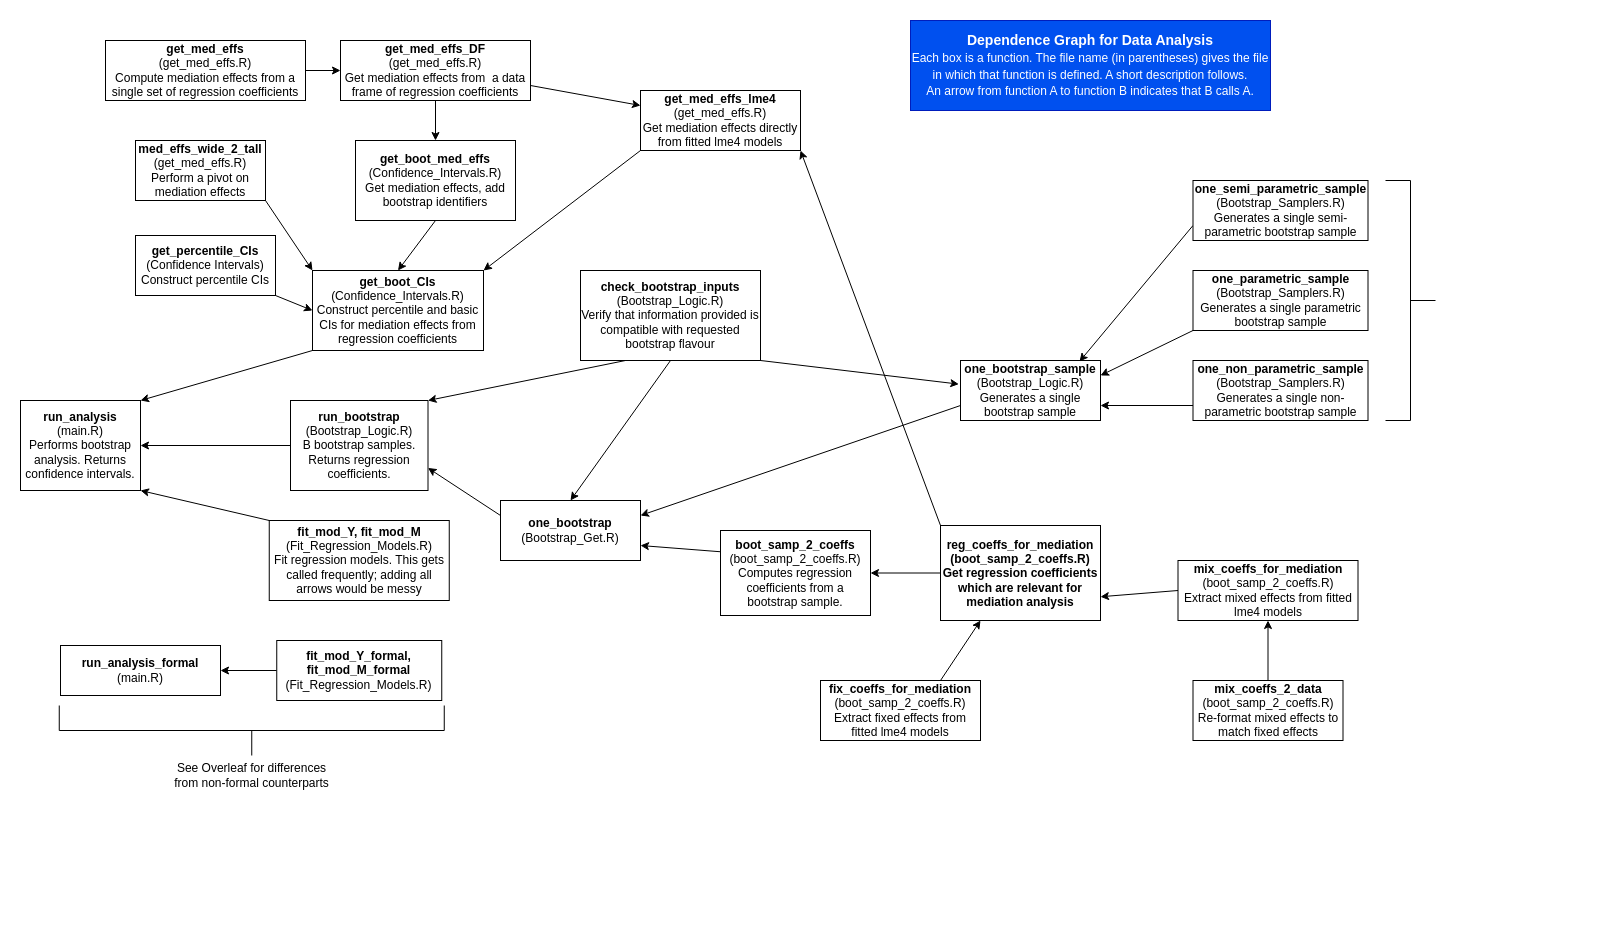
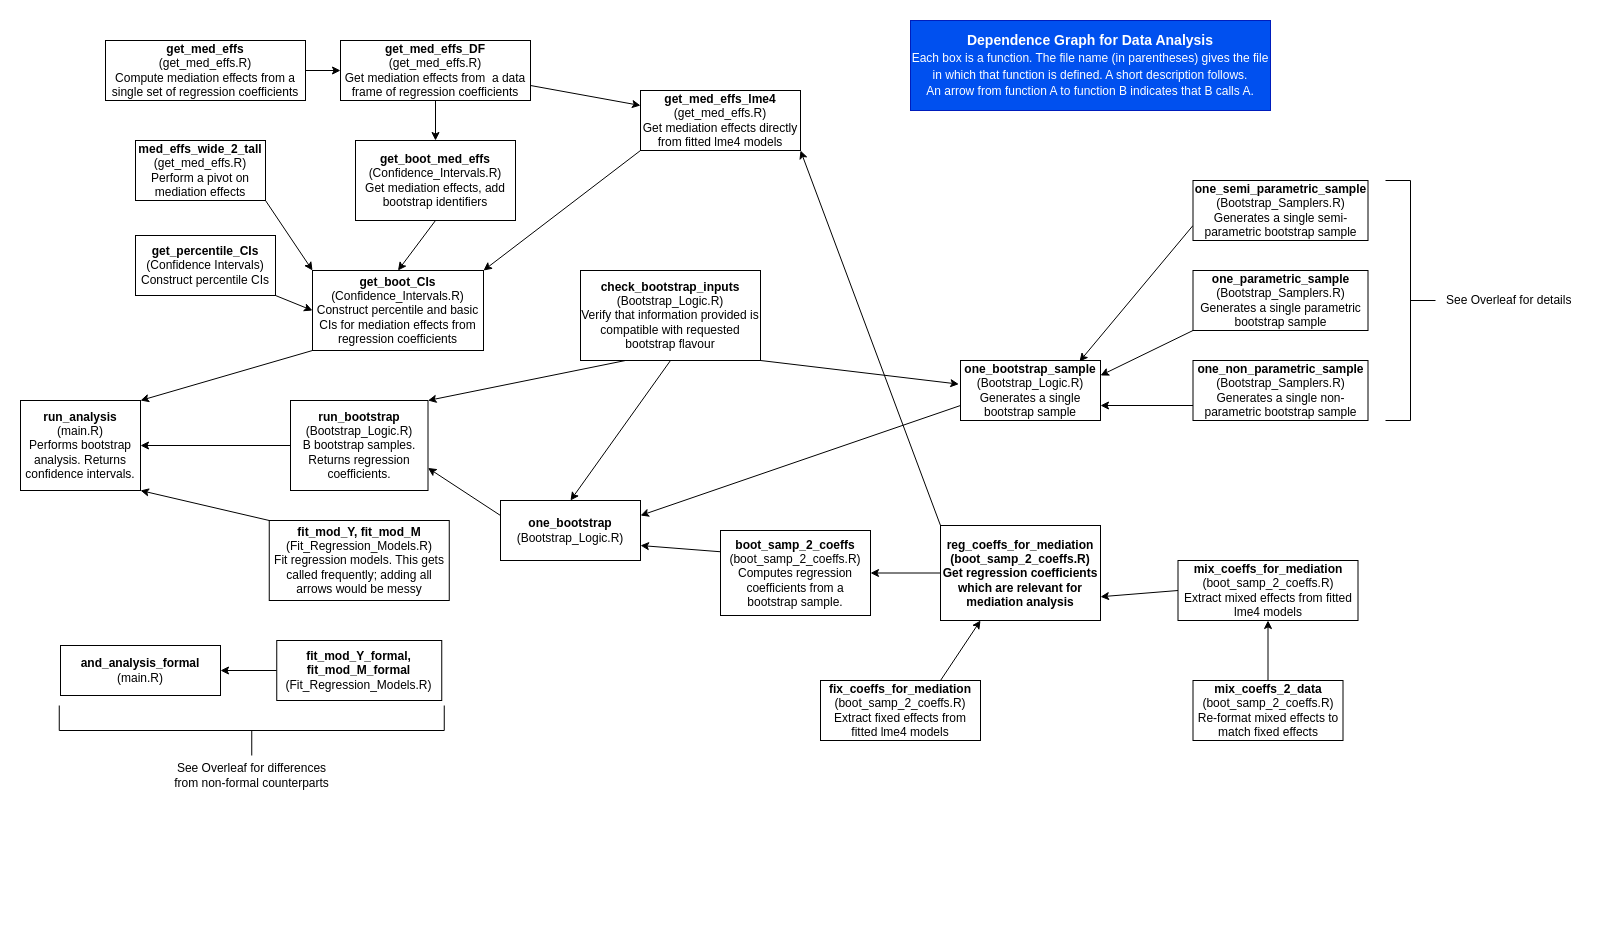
  <mxCell id="0" />
  <mxCell id="1" parent="0" />
  <mxCell id="2" value="&lt;b&gt;run_analysis&lt;br&gt;&lt;/b&gt;(main.R)&lt;br&gt;Performs bootstrap analysis. Returns confidence intervals." style="rounded=0;whiteSpace=wrap;html=1;" parent="1" vertex="1"><mxGeometry x="20" y="400" width="120" height="90" as="geometry" /></mxCell>
  <mxCell id="3" style="edgeStyle=none;html=1;exitX=0;exitY=0;exitDx=0;exitDy=0;entryX=1;entryY=1;entryDx=0;entryDy=0;" parent="1" source="4" target="2" edge="1"><mxGeometry relative="1" as="geometry" /></mxCell>
  <mxCell id="4" value="&lt;b&gt;fit_mod_Y, fit_mod_M&lt;br&gt;&lt;/b&gt;(Fit_Regression_Models.R)&lt;br&gt;Fit regression models. This gets called frequently; adding all arrows would be messy" style="rounded=0;whiteSpace=wrap;html=1;" parent="1" vertex="1"><mxGeometry x="268.75" y="520" width="180" height="80" as="geometry" /></mxCell>
  <mxCell id="5" style="edgeStyle=none;html=1;exitX=0;exitY=0.5;exitDx=0;exitDy=0;entryX=1;entryY=0.5;entryDx=0;entryDy=0;" parent="1" source="6" target="2" edge="1"><mxGeometry relative="1" as="geometry" /></mxCell>
  <mxCell id="6" value="&lt;b&gt;run_bootstrap&lt;br&gt;&lt;/b&gt;(Bootstrap_Logic.R)&lt;br&gt;B bootstrap samples. Returns regression coefficients." style="rounded=0;whiteSpace=wrap;html=1;" parent="1" vertex="1"><mxGeometry x="290" y="400" width="137.5" height="90" as="geometry" /></mxCell>
  <mxCell id="7" style="edgeStyle=none;html=1;exitX=0;exitY=1;exitDx=0;exitDy=0;entryX=1;entryY=0;entryDx=0;entryDy=0;" parent="1" source="8" target="2" edge="1"><mxGeometry relative="1" as="geometry" /></mxCell>
  <mxCell id="8" value="&lt;b&gt;get_boot_CIs&lt;/b&gt;&lt;br&gt;(Confidence_Intervals.R)&lt;br&gt;Construct percentile and basic CIs for mediation effects from regression coefficients" style="rounded=0;whiteSpace=wrap;html=1;" parent="1" vertex="1"><mxGeometry x="312" y="270" width="171" height="80" as="geometry" /></mxCell>
  <mxCell id="9" style="edgeStyle=none;html=1;exitX=0;exitY=0.25;exitDx=0;exitDy=0;entryX=1;entryY=0.75;entryDx=0;entryDy=0;" parent="1" source="10" target="6" edge="1"><mxGeometry relative="1" as="geometry" /></mxCell>
- <mxCell id="10" value="&lt;b&gt;one_bootstrap&lt;br&gt;&lt;/b&gt;(Bootstrap_Get.R)" style="rounded=0;whiteSpace=wrap;html=1;" parent="1" vertex="1"><mxGeometry x="500" y="500" width="140" height="60" as="geometry" /></mxCell>
+ <mxCell id="10" value="&lt;b&gt;one_bootstrap&lt;br&gt;&lt;/b&gt;(Bootstrap_Logic.R)" style="rounded=0;whiteSpace=wrap;html=1;" parent="1" vertex="1"><mxGeometry x="500" y="500" width="140" height="60" as="geometry" /></mxCell>
  <mxCell id="11" style="edgeStyle=none;html=1;exitX=0;exitY=0.75;exitDx=0;exitDy=0;entryX=1;entryY=0.25;entryDx=0;entryDy=0;" parent="1" source="12" target="10" edge="1"><mxGeometry relative="1" as="geometry" /></mxCell>
  <mxCell id="12" value="&lt;b&gt;one_bootstrap_sample&lt;br&gt;&lt;/b&gt;(Bootstrap_Logic.R)&lt;br&gt;Generates a single bootstrap sample" style="rounded=0;whiteSpace=wrap;html=1;" parent="1" vertex="1"><mxGeometry x="960" y="360" width="140" height="60" as="geometry" /></mxCell>
  <mxCell id="13" style="edgeStyle=none;html=1;exitX=0;exitY=0.25;exitDx=0;exitDy=0;entryX=1;entryY=0.75;entryDx=0;entryDy=0;" parent="1" source="14" target="10" edge="1"><mxGeometry relative="1" as="geometry" /></mxCell>
  <mxCell id="14" value="&lt;b&gt;boot_samp_2_coeffs&lt;br&gt;&lt;/b&gt;(boot_samp_2_coeffs.R)&lt;br&gt;Computes regression coefficients from a bootstrap sample." style="rounded=0;whiteSpace=wrap;html=1;" parent="1" vertex="1"><mxGeometry x="720" y="530" width="150" height="85" as="geometry" /></mxCell>
  <mxCell id="15" style="edgeStyle=none;html=1;exitX=0;exitY=0.5;exitDx=0;exitDy=0;entryX=1;entryY=0.5;entryDx=0;entryDy=0;" parent="1" source="17" target="14" edge="1"><mxGeometry relative="1" as="geometry" /></mxCell>
  <mxCell id="16" style="edgeStyle=none;html=1;exitX=0;exitY=0;exitDx=0;exitDy=0;entryX=1;entryY=1;entryDx=0;entryDy=0;" parent="1" source="17" target="47" edge="1"><mxGeometry relative="1" as="geometry" /></mxCell>
  <mxCell id="17" value="&lt;b&gt;reg_coeffs_for_mediation&lt;br&gt;(boot_samp_2_coeffs.R)&lt;br&gt;Get regression coefficients which are relevant for mediation analysis&lt;br&gt;&lt;/b&gt;" style="rounded=0;whiteSpace=wrap;html=1;" parent="1" vertex="1"><mxGeometry x="940" y="525" width="160" height="95" as="geometry" /></mxCell>
  <mxCell id="18" style="edgeStyle=none;html=1;exitX=0.75;exitY=0;exitDx=0;exitDy=0;entryX=0.25;entryY=1;entryDx=0;entryDy=0;" parent="1" source="19" target="17" edge="1"><mxGeometry relative="1" as="geometry" /></mxCell>
  <mxCell id="19" value="&lt;b&gt;fix_coeffs_for_mediation&lt;/b&gt;&lt;br&gt;(boot_samp_2_coeffs.R)&lt;br&gt;Extract fixed effects from fitted lme4 models" style="rounded=0;whiteSpace=wrap;html=1;" parent="1" vertex="1"><mxGeometry x="820" y="680" width="160" height="60" as="geometry" /></mxCell>
  <mxCell id="20" style="edgeStyle=none;html=1;exitX=0;exitY=0.5;exitDx=0;exitDy=0;entryX=1;entryY=0.75;entryDx=0;entryDy=0;" parent="1" source="21" target="17" edge="1"><mxGeometry relative="1" as="geometry" /></mxCell>
  <mxCell id="21" value="&lt;b&gt;mix_coeffs_for_mediation&lt;br&gt;&lt;/b&gt;(boot_samp_2_coeffs.R)&lt;br&gt;Extract mixed effects from fitted lme4 models" style="rounded=0;whiteSpace=wrap;html=1;" parent="1" vertex="1"><mxGeometry x="1177.5" y="560" width="180" height="60" as="geometry" /></mxCell>
  <mxCell id="22" style="edgeStyle=none;html=1;exitX=0.5;exitY=0;exitDx=0;exitDy=0;entryX=0.5;entryY=1;entryDx=0;entryDy=0;" parent="1" source="23" target="21" edge="1"><mxGeometry relative="1" as="geometry" /></mxCell>
  <mxCell id="23" value="&lt;b&gt;mix_coeffs_2_data&lt;/b&gt;&lt;br&gt;(boot_samp_2_coeffs.R)&lt;br&gt;Re-format mixed effects to match fixed effects" style="rounded=0;whiteSpace=wrap;html=1;" parent="1" vertex="1"><mxGeometry x="1192.5" y="680" width="150" height="60" as="geometry" /></mxCell>
  <mxCell id="24" style="edgeStyle=none;html=1;exitX=0.25;exitY=1;exitDx=0;exitDy=0;entryX=1;entryY=0;entryDx=0;entryDy=0;" parent="1" source="27" target="6" edge="1"><mxGeometry relative="1" as="geometry" /></mxCell>
  <mxCell id="25" style="edgeStyle=none;html=1;exitX=0.5;exitY=1;exitDx=0;exitDy=0;entryX=0.5;entryY=0;entryDx=0;entryDy=0;" parent="1" source="27" target="10" edge="1"><mxGeometry relative="1" as="geometry" /></mxCell>
  <mxCell id="26" style="edgeStyle=none;html=1;exitX=1;exitY=1;exitDx=0;exitDy=0;entryX=-0.012;entryY=0.394;entryDx=0;entryDy=0;entryPerimeter=0;" parent="1" source="27" target="12" edge="1"><mxGeometry relative="1" as="geometry" /></mxCell>
  <mxCell id="27" value="&lt;b&gt;check_bootstrap_inputs&lt;/b&gt;&lt;br&gt;(Bootstrap_Logic.R)&lt;br&gt;Verify that information provided is compatible with requested bootstrap flavour" style="rounded=0;whiteSpace=wrap;html=1;" parent="1" vertex="1"><mxGeometry x="580" y="270" width="180" height="90" as="geometry" /></mxCell>
  <mxCell id="28" style="edgeStyle=none;html=1;exitX=0;exitY=0.75;exitDx=0;exitDy=0;entryX=1;entryY=0.75;entryDx=0;entryDy=0;" parent="1" source="29" target="12" edge="1"><mxGeometry relative="1" as="geometry" /></mxCell>
  <mxCell id="29" value="&lt;b&gt;one_non_parametric_sample&lt;/b&gt;&lt;br&gt;(Bootstrap_Samplers.R)&lt;br&gt;Generates a single non-parametric bootstrap sample" style="rounded=0;whiteSpace=wrap;html=1;" parent="1" vertex="1"><mxGeometry x="1192.5" y="360" width="175" height="60" as="geometry" /></mxCell>
  <mxCell id="30" style="edgeStyle=none;html=1;exitX=0;exitY=1;exitDx=0;exitDy=0;entryX=1;entryY=0.25;entryDx=0;entryDy=0;" parent="1" source="31" target="12" edge="1"><mxGeometry relative="1" as="geometry" /></mxCell>
  <mxCell id="31" value="&lt;b&gt;one_parametric_sample&lt;/b&gt;&lt;br&gt;(Bootstrap_Samplers.R)&lt;br&gt;Generates a single parametric bootstrap sample&lt;span style=&quot;color: rgba(0, 0, 0, 0); font-family: monospace; font-size: 0px; text-align: start;&quot;&gt;%3CmxGraphModel%3E%3Croot%3E%3CmxCell%20id%3D%220%22%2F%3E%3CmxCell%20id%3D%221%22%20parent%3D%220%22%2F%3E%3CmxCell%20id%3D%222%22%20value%3D%22%26lt%3Bb%26gt%3Bone_non_parametric_sample%26lt%3B%2Fb%26gt%3B%26lt%3Bbr%26gt%3B(Bootstrap_Samplers.R)%26lt%3Bbr%26gt%3BGenerates%20a%20single%20non-parametric%20bootstrap%20sample%22%20style%3D%22rounded%3D0%3BwhiteSpace%3Dwrap%3Bhtml%3D1%3B%22%20vertex%3D%221%22%20parent%3D%221%22%3E%3CmxGeometry%20x%3D%22862.5%22%20y%3D%22310%22%20width%3D%22175%22%20height%3D%2260%22%20as%3D%22geometry%22%2F%3E%3C%2FmxCell%3E%3C%2Froot%3E%3C%2FmxGraphModel%3E&lt;/span&gt;" style="rounded=0;whiteSpace=wrap;html=1;" parent="1" vertex="1"><mxGeometry x="1192.5" y="270" width="175" height="60" as="geometry" /></mxCell>
  <mxCell id="32" style="edgeStyle=none;html=1;exitX=0;exitY=0.75;exitDx=0;exitDy=0;entryX=0.85;entryY=0.017;entryDx=0;entryDy=0;entryPerimeter=0;" parent="1" source="33" target="12" edge="1"><mxGeometry relative="1" as="geometry" /></mxCell>
  <mxCell id="33" value="&lt;b&gt;one_semi_parametric_sample&lt;/b&gt;&lt;br&gt;(Bootstrap_Samplers.R)&lt;br&gt;Generates a single semi-parametric bootstrap sample" style="rounded=0;whiteSpace=wrap;html=1;" parent="1" vertex="1"><mxGeometry x="1192.5" y="180" width="175" height="60" as="geometry" /></mxCell>
  <mxCell id="34" value="" style="html=1;shape=mxgraph.flowchart.annotation_2;align=left;labelPosition=right;rotation=-180;" parent="1" vertex="1"><mxGeometry x="1385" y="180" width="50" height="240" as="geometry" /></mxCell>
- <mxCell id="36" value="&lt;b&gt;run_analysis_formal&lt;/b&gt;&lt;br&gt;(main.R)" style="rounded=0;whiteSpace=wrap;html=1;" parent="1" vertex="1"><mxGeometry x="60" y="645" width="160" height="50" as="geometry" /></mxCell>
+ <mxCell id="35" value="See Overleaf for details" style="text;strokeColor=none;fillColor=none;align=left;verticalAlign=middle;spacingLeft=4;spacingRight=4;overflow=hidden;points=[[0,0.5],[1,0.5]];portConstraint=eastwest;rotatable=0;whiteSpace=wrap;html=1;" parent="1" vertex="1"><mxGeometry x="1440" y="285" width="140" height="30" as="geometry" /></mxCell>
+ <mxCell id="36" value="&lt;b&gt;and_analysis_formal&lt;/b&gt;&lt;br&gt;(main.R)" style="rounded=0;whiteSpace=wrap;html=1;" parent="1" vertex="1"><mxGeometry x="60" y="645" width="160" height="50" as="geometry" /></mxCell>
  <mxCell id="37" style="edgeStyle=none;html=1;exitX=0;exitY=0.5;exitDx=0;exitDy=0;" parent="1" source="38" target="36" edge="1"><mxGeometry relative="1" as="geometry" /></mxCell>
  <mxCell id="38" value="&lt;b&gt;fit_mod_Y_formal, fit_mod_M_formal&lt;br&gt;&lt;/b&gt;(Fit_Regression_Models.R)" style="rounded=0;whiteSpace=wrap;html=1;" parent="1" vertex="1"><mxGeometry x="276.25" y="640" width="165" height="60" as="geometry" /></mxCell>
  <mxCell id="39" style="edgeStyle=none;html=1;exitX=0.5;exitY=1;exitDx=0;exitDy=0;entryX=0.5;entryY=0;entryDx=0;entryDy=0;" parent="1" source="40" target="8" edge="1"><mxGeometry relative="1" as="geometry" /></mxCell>
  <mxCell id="40" value="&lt;b&gt;get_boot_med_effs&lt;br&gt;&lt;/b&gt;(Confidence_Intervals.R)&lt;br&gt;Get mediation effects, add bootstrap identifiers" style="rounded=0;whiteSpace=wrap;html=1;" parent="1" vertex="1"><mxGeometry x="355" y="140" width="160" height="80" as="geometry" /></mxCell>
  <mxCell id="41" style="edgeStyle=none;html=1;exitX=1;exitY=0.75;exitDx=0;exitDy=0;entryX=0;entryY=0.25;entryDx=0;entryDy=0;" parent="1" source="43" target="47" edge="1"><mxGeometry relative="1" as="geometry" /></mxCell>
  <mxCell id="42" style="edgeStyle=none;html=1;exitX=0.5;exitY=1;exitDx=0;exitDy=0;entryX=0.5;entryY=0;entryDx=0;entryDy=0;" parent="1" source="43" target="40" edge="1"><mxGeometry relative="1" as="geometry" /></mxCell>
  <mxCell id="43" value="&lt;b&gt;get_med_effs_DF&lt;/b&gt;&lt;br&gt;(get_med_effs.R)&lt;br&gt;Get mediation effects from&amp;nbsp; a data frame of regression coefficients" style="rounded=0;whiteSpace=wrap;html=1;" parent="1" vertex="1"><mxGeometry x="340" y="40" width="190" height="60" as="geometry" /></mxCell>
  <mxCell id="44" style="edgeStyle=none;html=1;exitX=1;exitY=1;exitDx=0;exitDy=0;entryX=0;entryY=0.5;entryDx=0;entryDy=0;" parent="1" source="45" target="8" edge="1"><mxGeometry relative="1" as="geometry" /></mxCell>
  <mxCell id="45" value="&lt;b&gt;get_percentile_CIs&lt;br&gt;&lt;/b&gt;(Confidence Intervals)&lt;br&gt;Construct percentile CIs" style="rounded=0;whiteSpace=wrap;html=1;" parent="1" vertex="1"><mxGeometry x="135" y="235" width="140" height="60" as="geometry" /></mxCell>
  <mxCell id="46" style="edgeStyle=none;html=1;exitX=0;exitY=1;exitDx=0;exitDy=0;entryX=1;entryY=0;entryDx=0;entryDy=0;" parent="1" source="47" target="8" edge="1"><mxGeometry relative="1" as="geometry" /></mxCell>
  <mxCell id="47" value="&lt;b&gt;get_med_effs_lme4&lt;/b&gt;&lt;br&gt;(get_med_effs.R)&lt;br&gt;Get mediation effects directly from fitted lme4 models" style="rounded=0;whiteSpace=wrap;html=1;" parent="1" vertex="1"><mxGeometry x="640" y="90" width="160" height="60" as="geometry" /></mxCell>
  <mxCell id="48" style="edgeStyle=none;html=1;exitX=1;exitY=1;exitDx=0;exitDy=0;entryX=0;entryY=0;entryDx=0;entryDy=0;" parent="1" source="49" target="8" edge="1"><mxGeometry relative="1" as="geometry" /></mxCell>
  <mxCell id="49" value="&lt;b&gt;med_effs_wide_2_tall&lt;/b&gt;&lt;br&gt;(get_med_effs.R)&lt;br&gt;Perform a pivot on mediation effects" style="rounded=0;whiteSpace=wrap;html=1;" parent="1" vertex="1"><mxGeometry x="135" y="140" width="130" height="60" as="geometry" /></mxCell>
  <mxCell id="50" value="" style="edgeStyle=none;html=1;" parent="1" source="51" target="43" edge="1"><mxGeometry relative="1" as="geometry" /></mxCell>
  <mxCell id="51" value="&lt;b&gt;get_med_effs&lt;/b&gt;&lt;br&gt;(get_med_effs.R)&lt;br&gt;Compute mediation effects from a single set of regression coefficients" style="rounded=0;whiteSpace=wrap;html=1;" parent="1" vertex="1"><mxGeometry x="105" y="40" width="200" height="60" as="geometry" /></mxCell>
  <mxCell id="52" value="" style="html=1;shape=mxgraph.flowchart.annotation_2;align=left;labelPosition=right;rotation=-90;" parent="1" vertex="1"><mxGeometry x="226.25" y="537.5" width="50" height="385" as="geometry" /></mxCell>
  <mxCell id="53" value="See Overleaf for differences from non-formal counterparts" style="text;html=1;strokeColor=none;fillColor=none;align=center;verticalAlign=middle;whiteSpace=wrap;rounded=0;" parent="1" vertex="1"><mxGeometry x="163.75" y="760" width="175" height="30" as="geometry" /></mxCell>
  <mxCell id="54" value="&lt;b&gt;Dependence Graph for Data Analysis&lt;br&gt;&lt;/b&gt;&lt;span style=&quot;font-size: 12px;&quot;&gt;Each box is a function. The file name (in parentheses) gives the file in which that function is defined. A short description follows.&lt;/span&gt;&lt;br style=&quot;font-size: 12px;&quot;&gt;&lt;span style=&quot;font-size: 12px;&quot;&gt;An arrow from function A to function B indicates that B calls A.&lt;/span&gt;" style="rounded=0;whiteSpace=wrap;html=1;fontSize=14;fillColor=#0050ef;fontColor=#ffffff;strokeColor=#001DBC;" vertex="1" parent="1"><mxGeometry x="910" y="20" width="360" height="90" as="geometry" /></mxCell>
